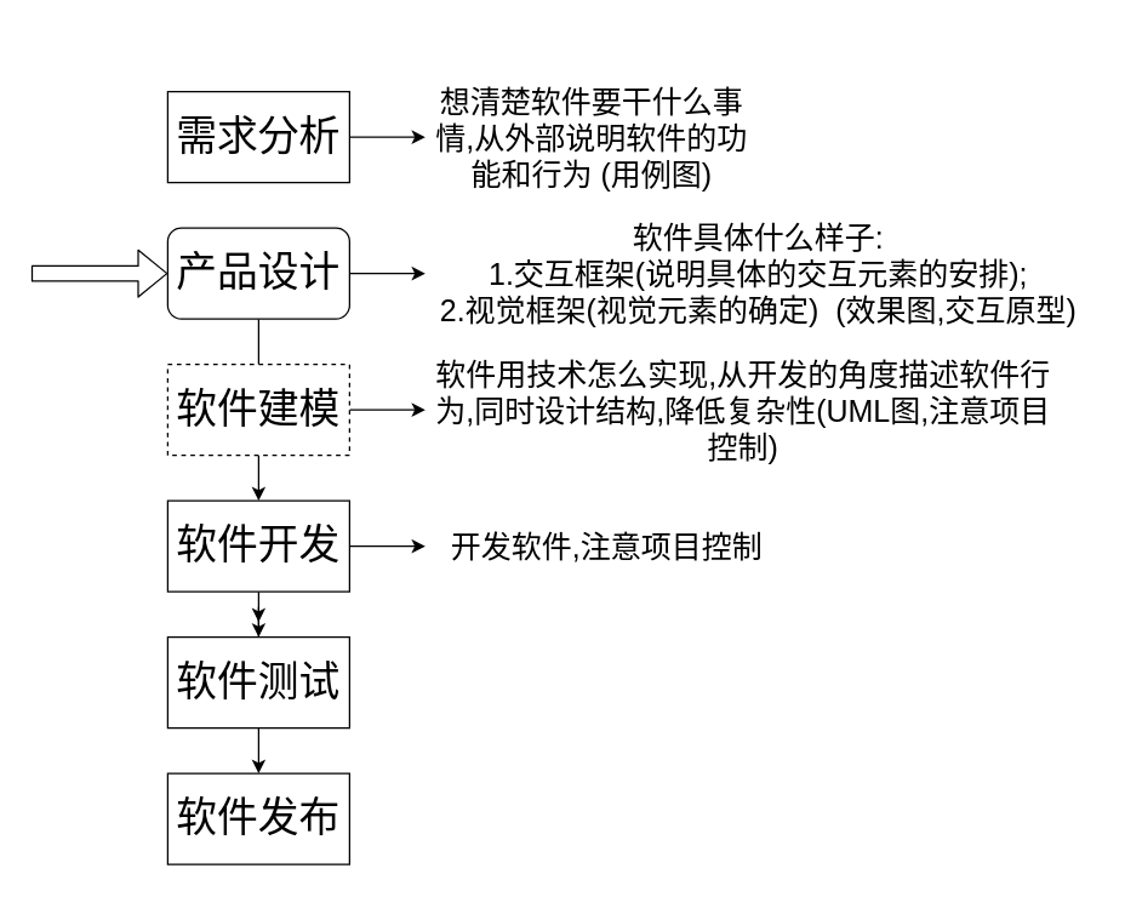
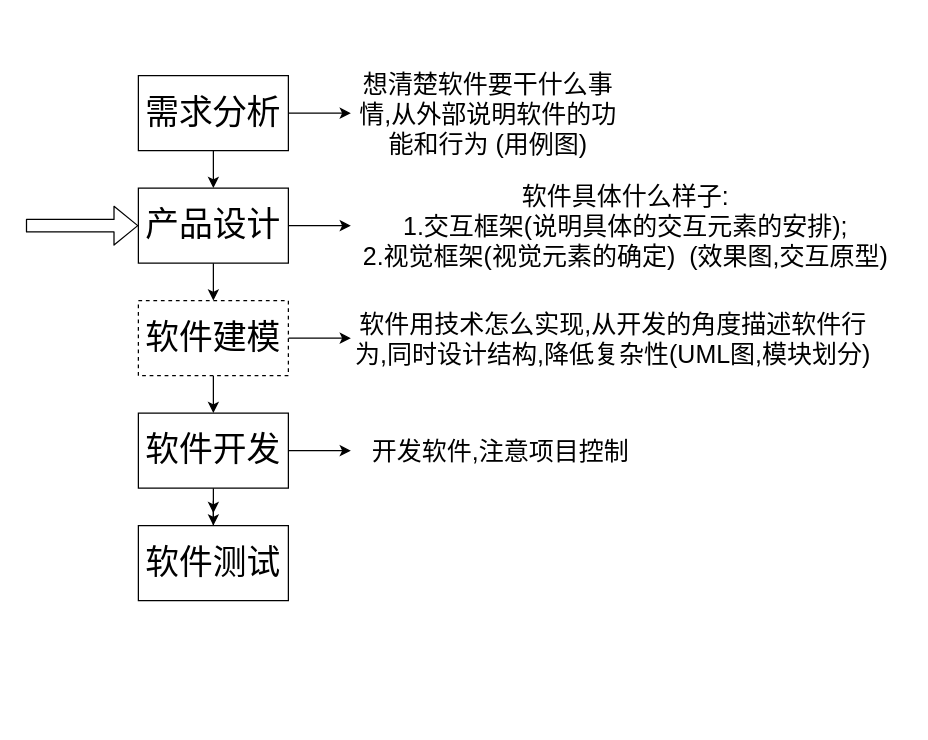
  <mxCell id="0" />
  <mxCell id="1" parent="0" />
+ <mxCell id="2" style="edgeStyle=orthogonalEdgeStyle;rounded=0;orthogonalLoop=1;jettySize=auto;html=1;exitX=0.5;exitY=1;exitDx=0;exitDy=0;entryX=0.5;entryY=0;entryDx=0;entryDy=0;" edge="1" parent="1" source="4" target="7"><mxGeometry relative="1" as="geometry" /></mxCell>
  <mxCell id="3" style="edgeStyle=orthogonalEdgeStyle;rounded=0;orthogonalLoop=1;jettySize=auto;html=1;exitX=1;exitY=0.5;exitDx=0;exitDy=0;entryX=0;entryY=0.5;entryDx=0;entryDy=0;" edge="1" parent="1" source="4" target="18"><mxGeometry relative="1" as="geometry" /></mxCell>
  <mxCell id="4" value="&lt;font style=&quot;font-size: 27px&quot;&gt;需求分析&lt;/font&gt;" style="rounded=0;whiteSpace=wrap;html=1;" vertex="1" parent="1"><mxGeometry x="110" y="60" width="120" height="60" as="geometry" /></mxCell>
- <mxCell id="5" style="edgeStyle=orthogonalEdgeStyle;rounded=0;orthogonalLoop=1;jettySize=auto;html=1;exitX=0.5;exitY=1;exitDx=0;exitDy=0;entryX=0.5;entryY=0;entryDx=0;entryDy=0;endArrow=none;" edge="1" parent="1" source="7" target="10"><mxGeometry relative="1" as="geometry" /></mxCell>
+ <mxCell id="5" style="edgeStyle=orthogonalEdgeStyle;rounded=0;orthogonalLoop=1;jettySize=auto;html=1;exitX=0.5;exitY=1;exitDx=0;exitDy=0;entryX=0.5;entryY=0;entryDx=0;entryDy=0;" edge="1" parent="1" source="7" target="10"><mxGeometry relative="1" as="geometry" /></mxCell>
  <mxCell id="6" style="edgeStyle=orthogonalEdgeStyle;rounded=0;orthogonalLoop=1;jettySize=auto;html=1;exitX=1;exitY=0.5;exitDx=0;exitDy=0;" edge="1" parent="1" source="7" target="19"><mxGeometry relative="1" as="geometry" /></mxCell>
- <mxCell id="7" value="&lt;span style=&quot;font-size: 27px&quot;&gt;产品设计&lt;/span&gt;" style="whiteSpace=wrap;html=1;rounded=1;" vertex="1" parent="1"><mxGeometry x="110" y="150" width="120" height="60" as="geometry" /></mxCell>
+ <mxCell id="7" value="&lt;span style=&quot;font-size: 27px&quot;&gt;产品设计&lt;/span&gt;" style="rounded=0;whiteSpace=wrap;html=1;" vertex="1" parent="1"><mxGeometry x="110" y="150" width="120" height="60" as="geometry" /></mxCell>
  <mxCell id="8" style="edgeStyle=orthogonalEdgeStyle;rounded=0;orthogonalLoop=1;jettySize=auto;html=1;exitX=0.5;exitY=1;exitDx=0;exitDy=0;entryX=0.5;entryY=0;entryDx=0;entryDy=0;" edge="1" parent="1" source="10" target="13"><mxGeometry relative="1" as="geometry" /></mxCell>
  <mxCell id="9" style="edgeStyle=orthogonalEdgeStyle;rounded=0;orthogonalLoop=1;jettySize=auto;html=1;exitX=1;exitY=0.5;exitDx=0;exitDy=0;" edge="1" parent="1" source="10" target="20"><mxGeometry relative="1" as="geometry" /></mxCell>
  <mxCell id="10" value="&lt;span style=&quot;font-size: 27px&quot;&gt;软件建模&lt;/span&gt;" style="rounded=0;whiteSpace=wrap;html=1;dashed=1;" vertex="1" parent="1"><mxGeometry x="110" y="240" width="120" height="60" as="geometry" /></mxCell>
  <mxCell id="11" style="edgeStyle=orthogonalEdgeStyle;rounded=0;orthogonalLoop=1;jettySize=auto;html=1;exitX=0.5;exitY=1;exitDx=0;exitDy=0;entryX=0.5;entryY=0;entryDx=0;entryDy=0;" edge="1" parent="1" source="13" target="16"><mxGeometry relative="1" as="geometry" /></mxCell>
  <mxCell id="12" style="edgeStyle=orthogonalEdgeStyle;rounded=0;orthogonalLoop=1;jettySize=auto;html=1;exitX=1;exitY=0.5;exitDx=0;exitDy=0;" edge="1" parent="1" source="13" target="21"><mxGeometry relative="1" as="geometry" /></mxCell>
  <mxCell id="13" value="&lt;span style=&quot;font-size: 27px&quot;&gt;软件开发&lt;/span&gt;" style="rounded=0;whiteSpace=wrap;html=1;" vertex="1" parent="1"><mxGeometry x="110" y="330" width="120" height="60" as="geometry" /></mxCell>
  <mxCell id="14" value="" style="edgeStyle=orthogonalEdgeStyle;rounded=0;orthogonalLoop=1;jettySize=auto;html=1;" edge="1" parent="1" source="16"><mxGeometry relative="1" as="geometry"><mxPoint x="170" y="410" as="targetPoint" /></mxGeometry></mxCell>
- <mxCell id="15" style="edgeStyle=orthogonalEdgeStyle;rounded=0;orthogonalLoop=1;jettySize=auto;html=1;exitX=0.5;exitY=1;exitDx=0;exitDy=0;entryX=0.5;entryY=0;entryDx=0;entryDy=0;" edge="1" parent="1" source="16" target="17"><mxGeometry relative="1" as="geometry" /></mxCell>
  <mxCell id="16" value="&lt;span style=&quot;font-size: 27px&quot;&gt;软件测试&lt;/span&gt;" style="rounded=0;whiteSpace=wrap;html=1;" vertex="1" parent="1"><mxGeometry x="110" y="420" width="120" height="60" as="geometry" /></mxCell>
- <mxCell id="17" value="&lt;span style=&quot;font-size: 27px&quot;&gt;软件发布&lt;/span&gt;" style="rounded=0;whiteSpace=wrap;html=1;" vertex="1" parent="1"><mxGeometry x="110" y="510" width="120" height="60" as="geometry" /></mxCell>
  <mxCell id="18" value="&lt;font style=&quot;font-size: 20px&quot;&gt;想清楚软件要干什么事情,从外部说明软件的功能和行为 (用例图)&lt;/font&gt;" style="text;html=1;strokeColor=none;fillColor=none;align=center;verticalAlign=middle;whiteSpace=wrap;rounded=0;" vertex="1" parent="1"><mxGeometry x="280" y="20" width="220" height="140" as="geometry" /></mxCell>
  <mxCell id="19" value="&lt;span style=&quot;font-size: 20px&quot;&gt;软件具体什么样子:&lt;br&gt;1.交互框架(说明具体的交互元素的安排);&lt;br&gt;2.视觉框架(视觉元素的确定)&amp;nbsp; (效果图,交互原型)&lt;/span&gt;" style="text;html=1;strokeColor=none;fillColor=none;align=center;verticalAlign=middle;whiteSpace=wrap;rounded=0;" vertex="1" parent="1"><mxGeometry x="280" y="110" width="440" height="140" as="geometry" /></mxCell>
- <mxCell id="20" value="&lt;span style=&quot;font-size: 20px&quot;&gt;软件用技术怎么实现,从开发的角度描述软件行为,同时设计结构,降低复杂性(UML图,注意项目控制)&lt;/span&gt;" style="text;html=1;strokeColor=none;fillColor=none;align=center;verticalAlign=middle;whiteSpace=wrap;rounded=0;" vertex="1" parent="1"><mxGeometry x="280" y="200" width="420" height="140" as="geometry" /></mxCell>
+ <mxCell id="20" value="&lt;span style=&quot;font-size: 20px&quot;&gt;软件用技术怎么实现,从开发的角度描述软件行为,同时设计结构,降低复杂性(UML图,模块划分)&lt;/span&gt;" style="text;html=1;strokeColor=none;fillColor=none;align=center;verticalAlign=middle;whiteSpace=wrap;rounded=0;" vertex="1" parent="1"><mxGeometry x="280" y="200" width="420" height="140" as="geometry" /></mxCell>
  <mxCell id="21" value="&lt;span style=&quot;font-size: 20px&quot;&gt;开发软件,注意项目控制&lt;/span&gt;" style="text;html=1;strokeColor=none;fillColor=none;align=center;verticalAlign=middle;whiteSpace=wrap;rounded=0;" vertex="1" parent="1"><mxGeometry x="280" y="290" width="240" height="140" as="geometry" /></mxCell>
  <mxCell id="22" value="" style="shape=flexArrow;endArrow=classic;html=1;entryX=0;entryY=0.5;entryDx=0;entryDy=0;" edge="1" parent="1" target="7"><mxGeometry width="50" height="50" relative="1" as="geometry"><mxPoint x="20" y="180" as="sourcePoint" /><mxPoint x="20" y="170" as="targetPoint" /></mxGeometry></mxCell>
